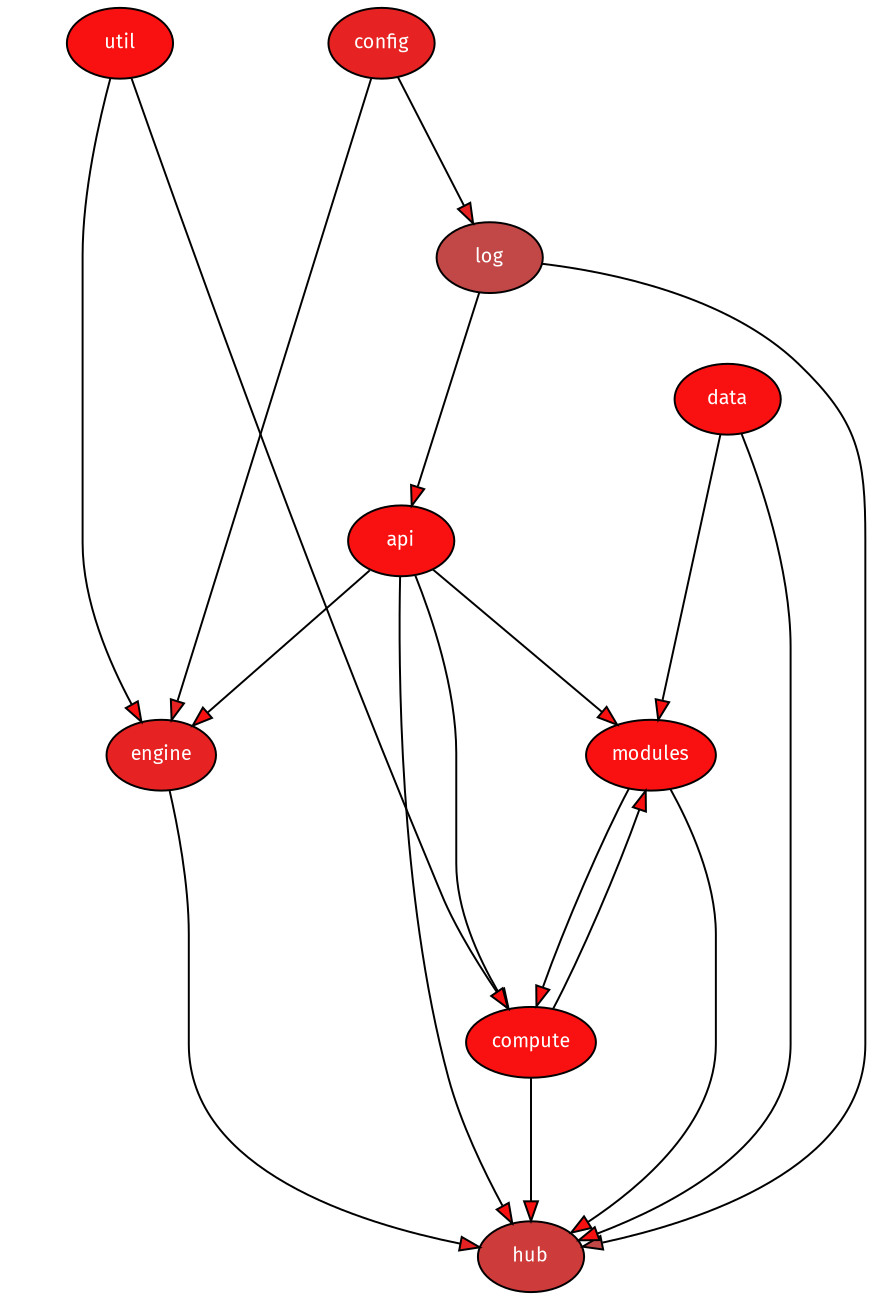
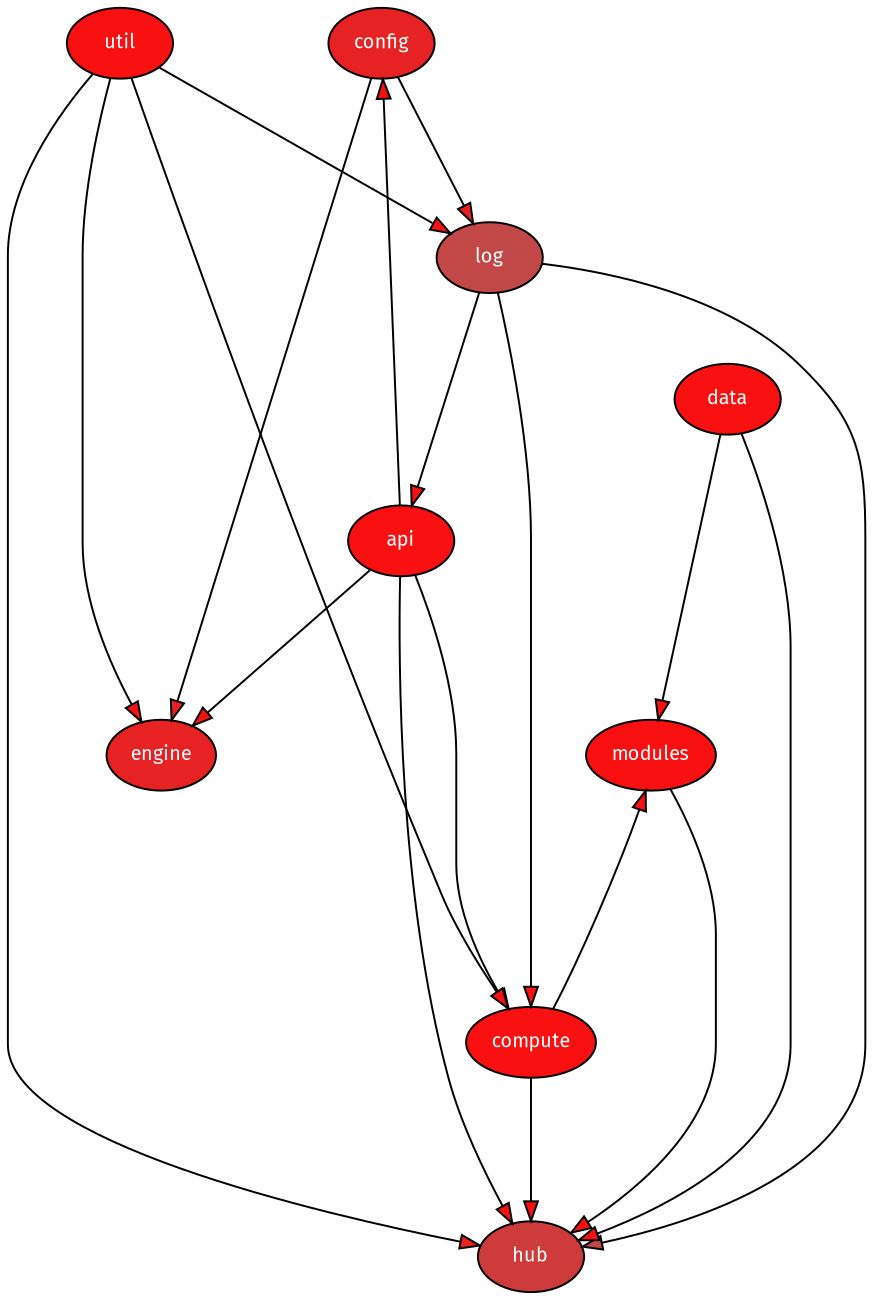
  digraph {
    fontname="Fira Sans"
    rankdir=TB
    node [fillcolor="#f91010" fontcolor="#ffffff" fontname="Fira Sans" fontsize=10 style=filled]
    edge [fillcolor="#f91010" fontname="Fira Sans" minlen=2]
    n1 [fillcolor="#e72222" label=config]
    n2 [fillcolor="#c24747" label=log]
    n3 [fillcolor="#e72222" label=engine]
    n4 [fillcolor="#ce3b3b" label=hub]
    n5 [label=api]
    n6 [label=util]
    n7 [label=compute]
    n8 [label=modules]
    n9 [label=data]
    n1 -> n2 [fillcolor="#e72222"]
    n1 -> n3 [fillcolor="#e72222"]
    n2 -> n4 [fillcolor="#c24747"]
    n2 -> n5
-   n3 -> n4 [fillcolor="#e72222"]
-   n5 -> n8
+   n6 -> n4 [fillcolor="#e72222"]
+   n5 -> n1
    n5 -> n3
    n5 -> n4
    n5 -> n7
+   n6 -> n2
    n6 -> n3
    n6 -> n7
    n7 -> n4
    n7 -> n8 [minlen=3]
    n8 -> n4
-   n8 -> n7 [minlen=3]
+   n2 -> n7 [minlen=3]
    n9 -> n4
    n9 -> n8 [minlen=3]
  }
